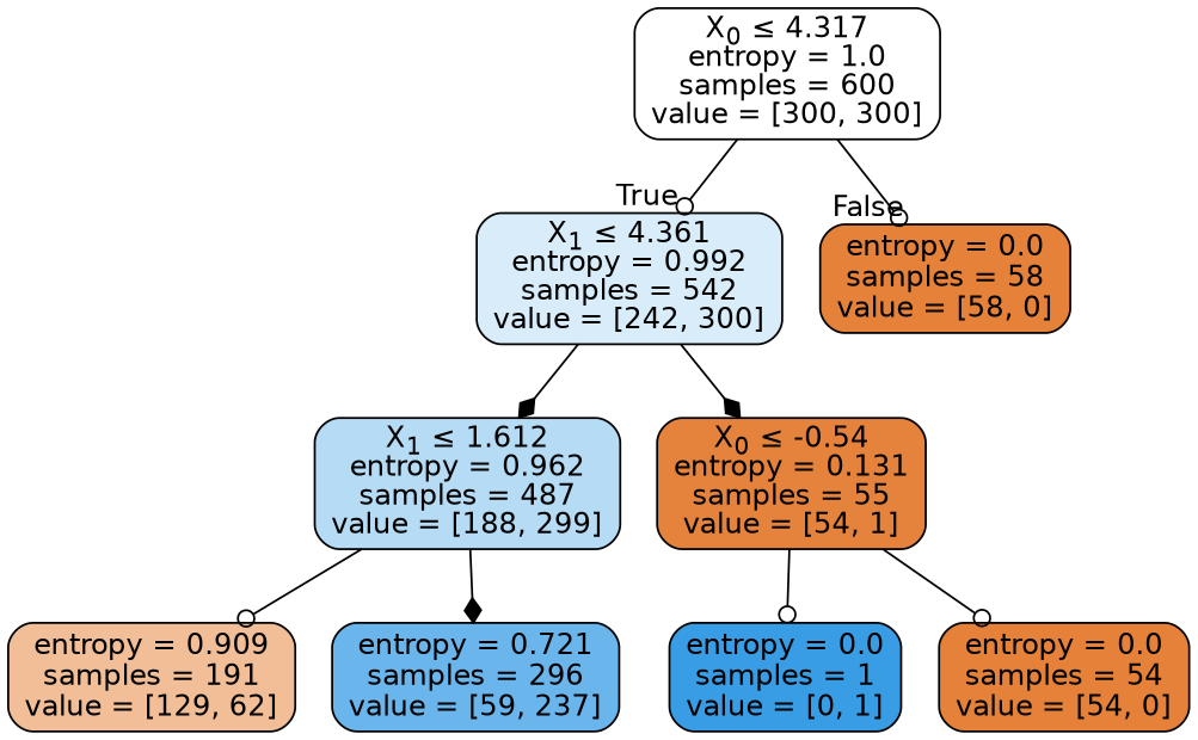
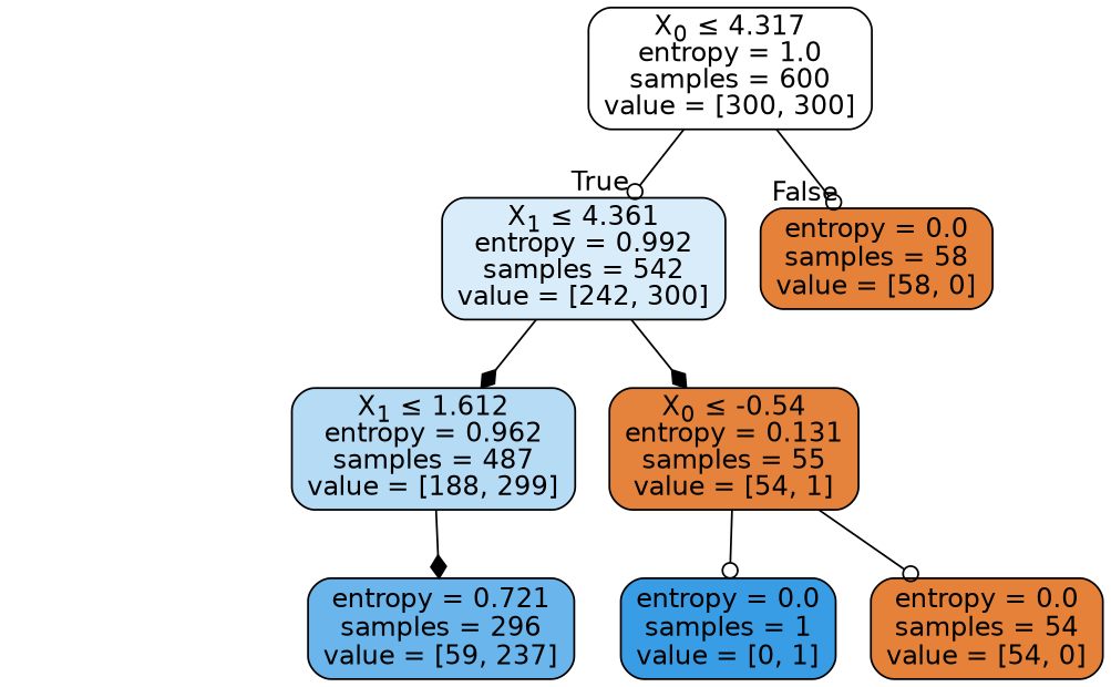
  digraph {
    node [color=black fillcolor="#e58139" fontname=helvetica shape=box style="filled, rounded"]
    edge [fontname=helvetica arrowhead=odot]
    n1 [fillcolor="#ffffff" label=<X<SUB>0</SUB> &le; 4.317<br/>entropy = 1.0<br/>samples = 600<br/>value = [300, 300]>]
    n2 [fillcolor="#d9ecfa" label=<X<SUB>1</SUB> &le; 4.361<br/>entropy = 0.992<br/>samples = 542<br/>value = [242, 300]>]
    n3 [label=<entropy = 0.0<br/>samples = 58<br/>value = [58, 0]>]
    n4 [fillcolor="#b5dbf5" label=<X<SUB>1</SUB> &le; 1.612<br/>entropy = 0.962<br/>samples = 487<br/>value = [188, 299]>]
    n5 [fillcolor="#e5833d" label=<X<SUB>0</SUB> &le; -0.54<br/>entropy = 0.131<br/>samples = 55<br/>value = [54, 1]>]
-   n6 [fillcolor="#f1be98" label=<entropy = 0.909<br/>samples = 191<br/>value = [129, 62]>]
    n7 [fillcolor="#6ab5eb" label=<entropy = 0.721<br/>samples = 296<br/>value = [59, 237]>]
    n8 [fillcolor="#399de5" label=<entropy = 0.0<br/>samples = 1<br/>value = [0, 1]>]
    n9 [label=<entropy = 0.0<br/>samples = 54<br/>value = [54, 0]>]
    n1 -> n2 [headlabel=True labelangle=45 labeldistance=2.5]
    n1 -> n3 [headlabel=False labelangle=-45 labeldistance=2.5]
    n2 -> n4 [arrowhead=diamond]
    n2 -> n5 [arrowhead=diamond]
-   n4 -> n6
    n4 -> n7 [arrowhead=diamond]
    n5 -> n8
    n5 -> n9
  }
